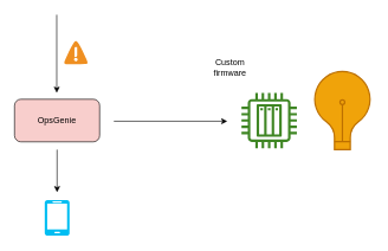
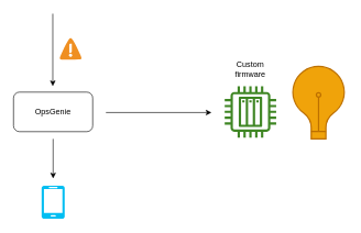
  <mxCell id="0" />
  <mxCell id="1" parent="0" />
  <mxCell id="2" value="" style="html=1;verticalLabelPosition=bottom;align=center;labelBackgroundColor=#ffffff;verticalAlign=top;strokeWidth=2;strokeColor=#BD7000;shadow=0;dashed=0;shape=mxgraph.ios7.icons.lightbulb;fillColor=#f0a30a;fontColor=#000000;" vertex="1" parent="1"><mxGeometry x="440" y="100" width="84.44" height="110" as="geometry" /></mxCell>
- <mxCell id="3" value="OpsGenie" style="rounded=1;whiteSpace=wrap;html=1;fillColor=#f8cecc;" vertex="1" parent="1"><mxGeometry x="20" y="139" width="120" height="60" as="geometry" /></mxCell>
+ <mxCell id="3" value="OpsGenie" style="rounded=1;whiteSpace=wrap;html=1;" vertex="1" parent="1"><mxGeometry x="20" y="139" width="120" height="60" as="geometry" /></mxCell>
  <mxCell id="4" value="" style="sketch=0;outlineConnect=0;fontColor=#232F3E;gradientColor=none;fillColor=#3F8624;strokeColor=none;dashed=0;verticalLabelPosition=bottom;verticalAlign=top;align=center;html=1;fontSize=12;fontStyle=0;aspect=fixed;pointerEvents=1;shape=mxgraph.aws4.iot_thing_plc;" vertex="1" parent="1"><mxGeometry x="340" y="130" width="78" height="78" as="geometry" /></mxCell>
  <mxCell id="5" value="" style="endArrow=classic;html=1;" edge="1" parent="1"><mxGeometry width="50" height="50" relative="1" as="geometry"><mxPoint x="160" y="170" as="sourcePoint" /><mxPoint x="320" y="170" as="targetPoint" /></mxGeometry></mxCell>
  <mxCell id="6" value="" style="shadow=0;dashed=0;html=1;strokeColor=none;fillColor=#4495D1;labelPosition=center;verticalLabelPosition=bottom;verticalAlign=top;align=center;outlineConnect=0;shape=mxgraph.veeam.2d.alert;" vertex="1" parent="1"><mxGeometry x="90" y="56.8" width="33.2" height="33.2" as="geometry" /></mxCell>
  <mxCell id="7" value="" style="endArrow=classic;html=1;" edge="1" parent="1"><mxGeometry width="50" height="50" relative="1" as="geometry"><mxPoint x="79.5" y="20" as="sourcePoint" /><mxPoint x="79.5" y="130" as="targetPoint" /></mxGeometry></mxCell>
  <mxCell id="8" value="" style="verticalLabelPosition=bottom;html=1;verticalAlign=top;align=center;strokeColor=none;fillColor=#00BEF2;shape=mxgraph.azure.mobile;pointerEvents=1;" vertex="1" parent="1"><mxGeometry x="62.5" y="281" width="35" height="50" as="geometry" /></mxCell>
  <mxCell id="9" value="" style="endArrow=classic;html=1;" edge="1" parent="1"><mxGeometry width="50" height="50" relative="1" as="geometry"><mxPoint x="80" y="210" as="sourcePoint" /><mxPoint x="80" y="270" as="targetPoint" /></mxGeometry></mxCell>
- <mxCell id="10" value="Custom firmware" style="text;html=1;strokeColor=none;fillColor=none;align=center;verticalAlign=middle;whiteSpace=wrap;rounded=0;" vertex="1" parent="1"><mxGeometry x="294" y="80" width="60" height="30" as="geometry" /></mxCell>
+ <mxCell id="10" value="Custom firmware" style="text;html=1;strokeColor=none;fillColor=none;align=center;verticalAlign=middle;whiteSpace=wrap;rounded=0;" vertex="1" parent="1"><mxGeometry x="349" y="90" width="60" height="30" as="geometry" /></mxCell>
